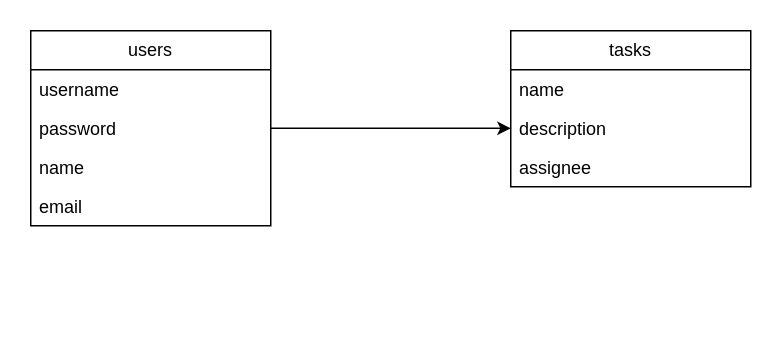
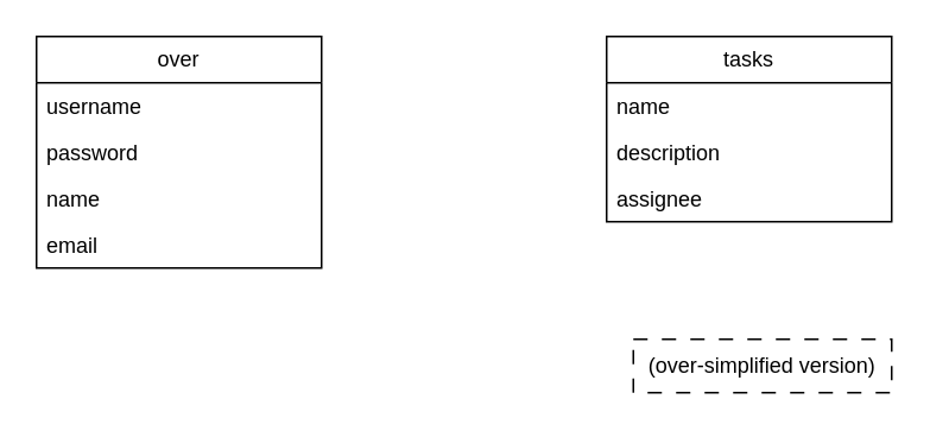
  <mxCell id="0" />
  <mxCell id="1" parent="0" />
- <mxCell id="2" value="users" style="swimlane;fontStyle=0;childLayout=stackLayout;horizontal=1;startSize=26;fillColor=none;horizontalStack=0;resizeParent=1;resizeParentMax=0;resizeLast=0;collapsible=1;marginBottom=0;whiteSpace=wrap;html=1;" vertex="1" parent="1"><mxGeometry x="20" y="20" width="160" height="130" as="geometry" /></mxCell>
+ <mxCell id="2" value="over" style="swimlane;fontStyle=0;childLayout=stackLayout;horizontal=1;startSize=26;fillColor=none;horizontalStack=0;resizeParent=1;resizeParentMax=0;resizeLast=0;collapsible=1;marginBottom=0;whiteSpace=wrap;html=1;" vertex="1" parent="1"><mxGeometry x="20" y="20" width="160" height="130" as="geometry" /></mxCell>
  <mxCell id="3" value="username" style="text;strokeColor=none;fillColor=none;align=left;verticalAlign=top;spacingLeft=4;spacingRight=4;overflow=hidden;rotatable=0;points=[[0,0.5],[1,0.5]];portConstraint=eastwest;whiteSpace=wrap;html=1;" vertex="1" parent="2"><mxGeometry y="26" width="160" height="26" as="geometry" /></mxCell>
  <mxCell id="4" value="password" style="text;strokeColor=none;fillColor=none;align=left;verticalAlign=top;spacingLeft=4;spacingRight=4;overflow=hidden;rotatable=0;points=[[0,0.5],[1,0.5]];portConstraint=eastwest;whiteSpace=wrap;html=1;" vertex="1" parent="2"><mxGeometry y="52" width="160" height="26" as="geometry" /></mxCell>
  <mxCell id="5" value="name" style="text;strokeColor=none;fillColor=none;align=left;verticalAlign=top;spacingLeft=4;spacingRight=4;overflow=hidden;rotatable=0;points=[[0,0.5],[1,0.5]];portConstraint=eastwest;whiteSpace=wrap;html=1;" vertex="1" parent="2"><mxGeometry y="78" width="160" height="26" as="geometry" /></mxCell>
  <mxCell id="6" value="email" style="text;strokeColor=none;fillColor=none;align=left;verticalAlign=top;spacingLeft=4;spacingRight=4;overflow=hidden;rotatable=0;points=[[0,0.5],[1,0.5]];portConstraint=eastwest;whiteSpace=wrap;html=1;" vertex="1" parent="2"><mxGeometry y="104" width="160" height="26" as="geometry" /></mxCell>
  <mxCell id="7" value="tasks" style="swimlane;fontStyle=0;childLayout=stackLayout;horizontal=1;startSize=26;fillColor=none;horizontalStack=0;resizeParent=1;resizeParentMax=0;resizeLast=0;collapsible=1;marginBottom=0;whiteSpace=wrap;html=1;" vertex="1" parent="1"><mxGeometry x="340" y="20" width="160" height="104" as="geometry" /></mxCell>
  <mxCell id="8" value="name" style="text;strokeColor=none;fillColor=none;align=left;verticalAlign=top;spacingLeft=4;spacingRight=4;overflow=hidden;rotatable=0;points=[[0,0.5],[1,0.5]];portConstraint=eastwest;whiteSpace=wrap;html=1;" vertex="1" parent="7"><mxGeometry y="26" width="160" height="26" as="geometry" /></mxCell>
  <mxCell id="9" value="description" style="text;strokeColor=none;fillColor=none;align=left;verticalAlign=top;spacingLeft=4;spacingRight=4;overflow=hidden;rotatable=0;points=[[0,0.5],[1,0.5]];portConstraint=eastwest;whiteSpace=wrap;html=1;" vertex="1" parent="7"><mxGeometry y="52" width="160" height="26" as="geometry" /></mxCell>
  <mxCell id="10" value="assignee" style="text;strokeColor=none;fillColor=none;align=left;verticalAlign=top;spacingLeft=4;spacingRight=4;overflow=hidden;rotatable=0;points=[[0,0.5],[1,0.5]];portConstraint=eastwest;whiteSpace=wrap;html=1;" vertex="1" parent="7"><mxGeometry y="78" width="160" height="26" as="geometry" /></mxCell>
- <mxCell id="11" style="edgeStyle=orthogonalEdgeStyle;rounded=0;orthogonalLoop=1;jettySize=auto;html=1;exitX=1;exitY=0.5;exitDx=0;exitDy=0;entryX=0;entryY=0.5;entryDx=0;entryDy=0;" edge="1" parent="1" source="4" target="9"><mxGeometry relative="1" as="geometry" /></mxCell>
+ <mxCell id="12" value="(over-simplified version)" style="text;html=1;strokeColor=default;fillColor=none;align=center;verticalAlign=middle;whiteSpace=wrap;rounded=0;dashed=1;dashPattern=8 8;" vertex="1" parent="1"><mxGeometry x="355" y="190" width="145" height="30" as="geometry" /></mxCell>
